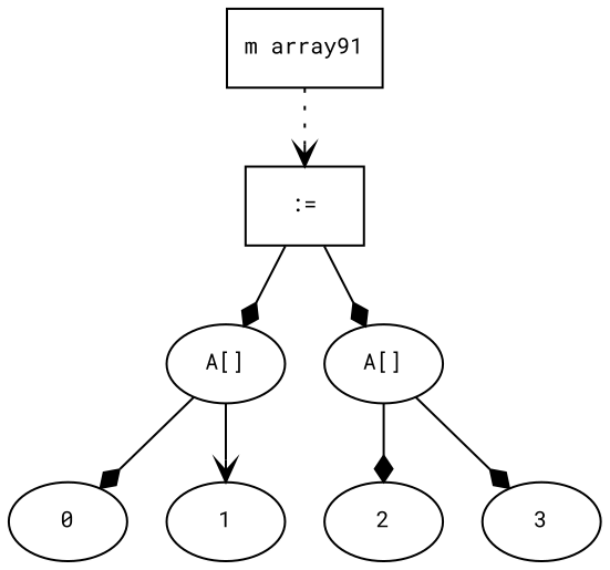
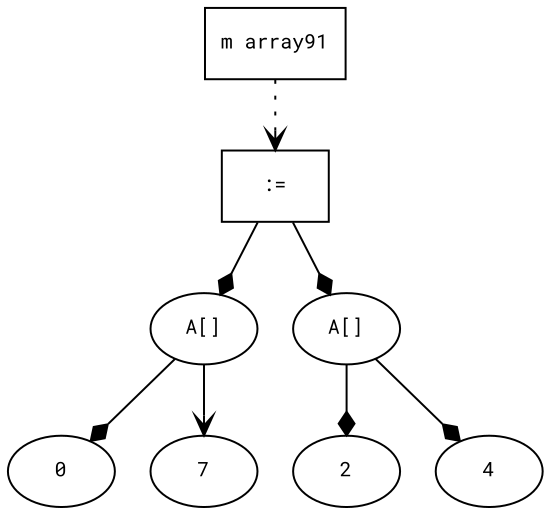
  digraph {
    fontname="Roboto Mono"
    fontsize=10
    node [fontname="Roboto Mono" fontsize=10 shape=ellipse]
    edge [arrowhead=diamond fontname="Roboto Mono" fontsize=10]
    n1 [label="m array91" shape=box]
    n2 [label=":=" shape=box]
    n3 [label="A[]"]
    n4 [label="A[]"]
    n5 [label=0]
-   n6 [label=1]
+   n6 [label=7]
    n7 [label=2]
-   n8 [label=3]
+   n8 [label=4]
    n1 -> n2 [arrowhead=vee style=dotted]
    n2 -> n3
    n2 -> n4
    n3 -> n5
    n3 -> n6 [arrowhead=vee]
    n4 -> n7
    n4 -> n8
  }
